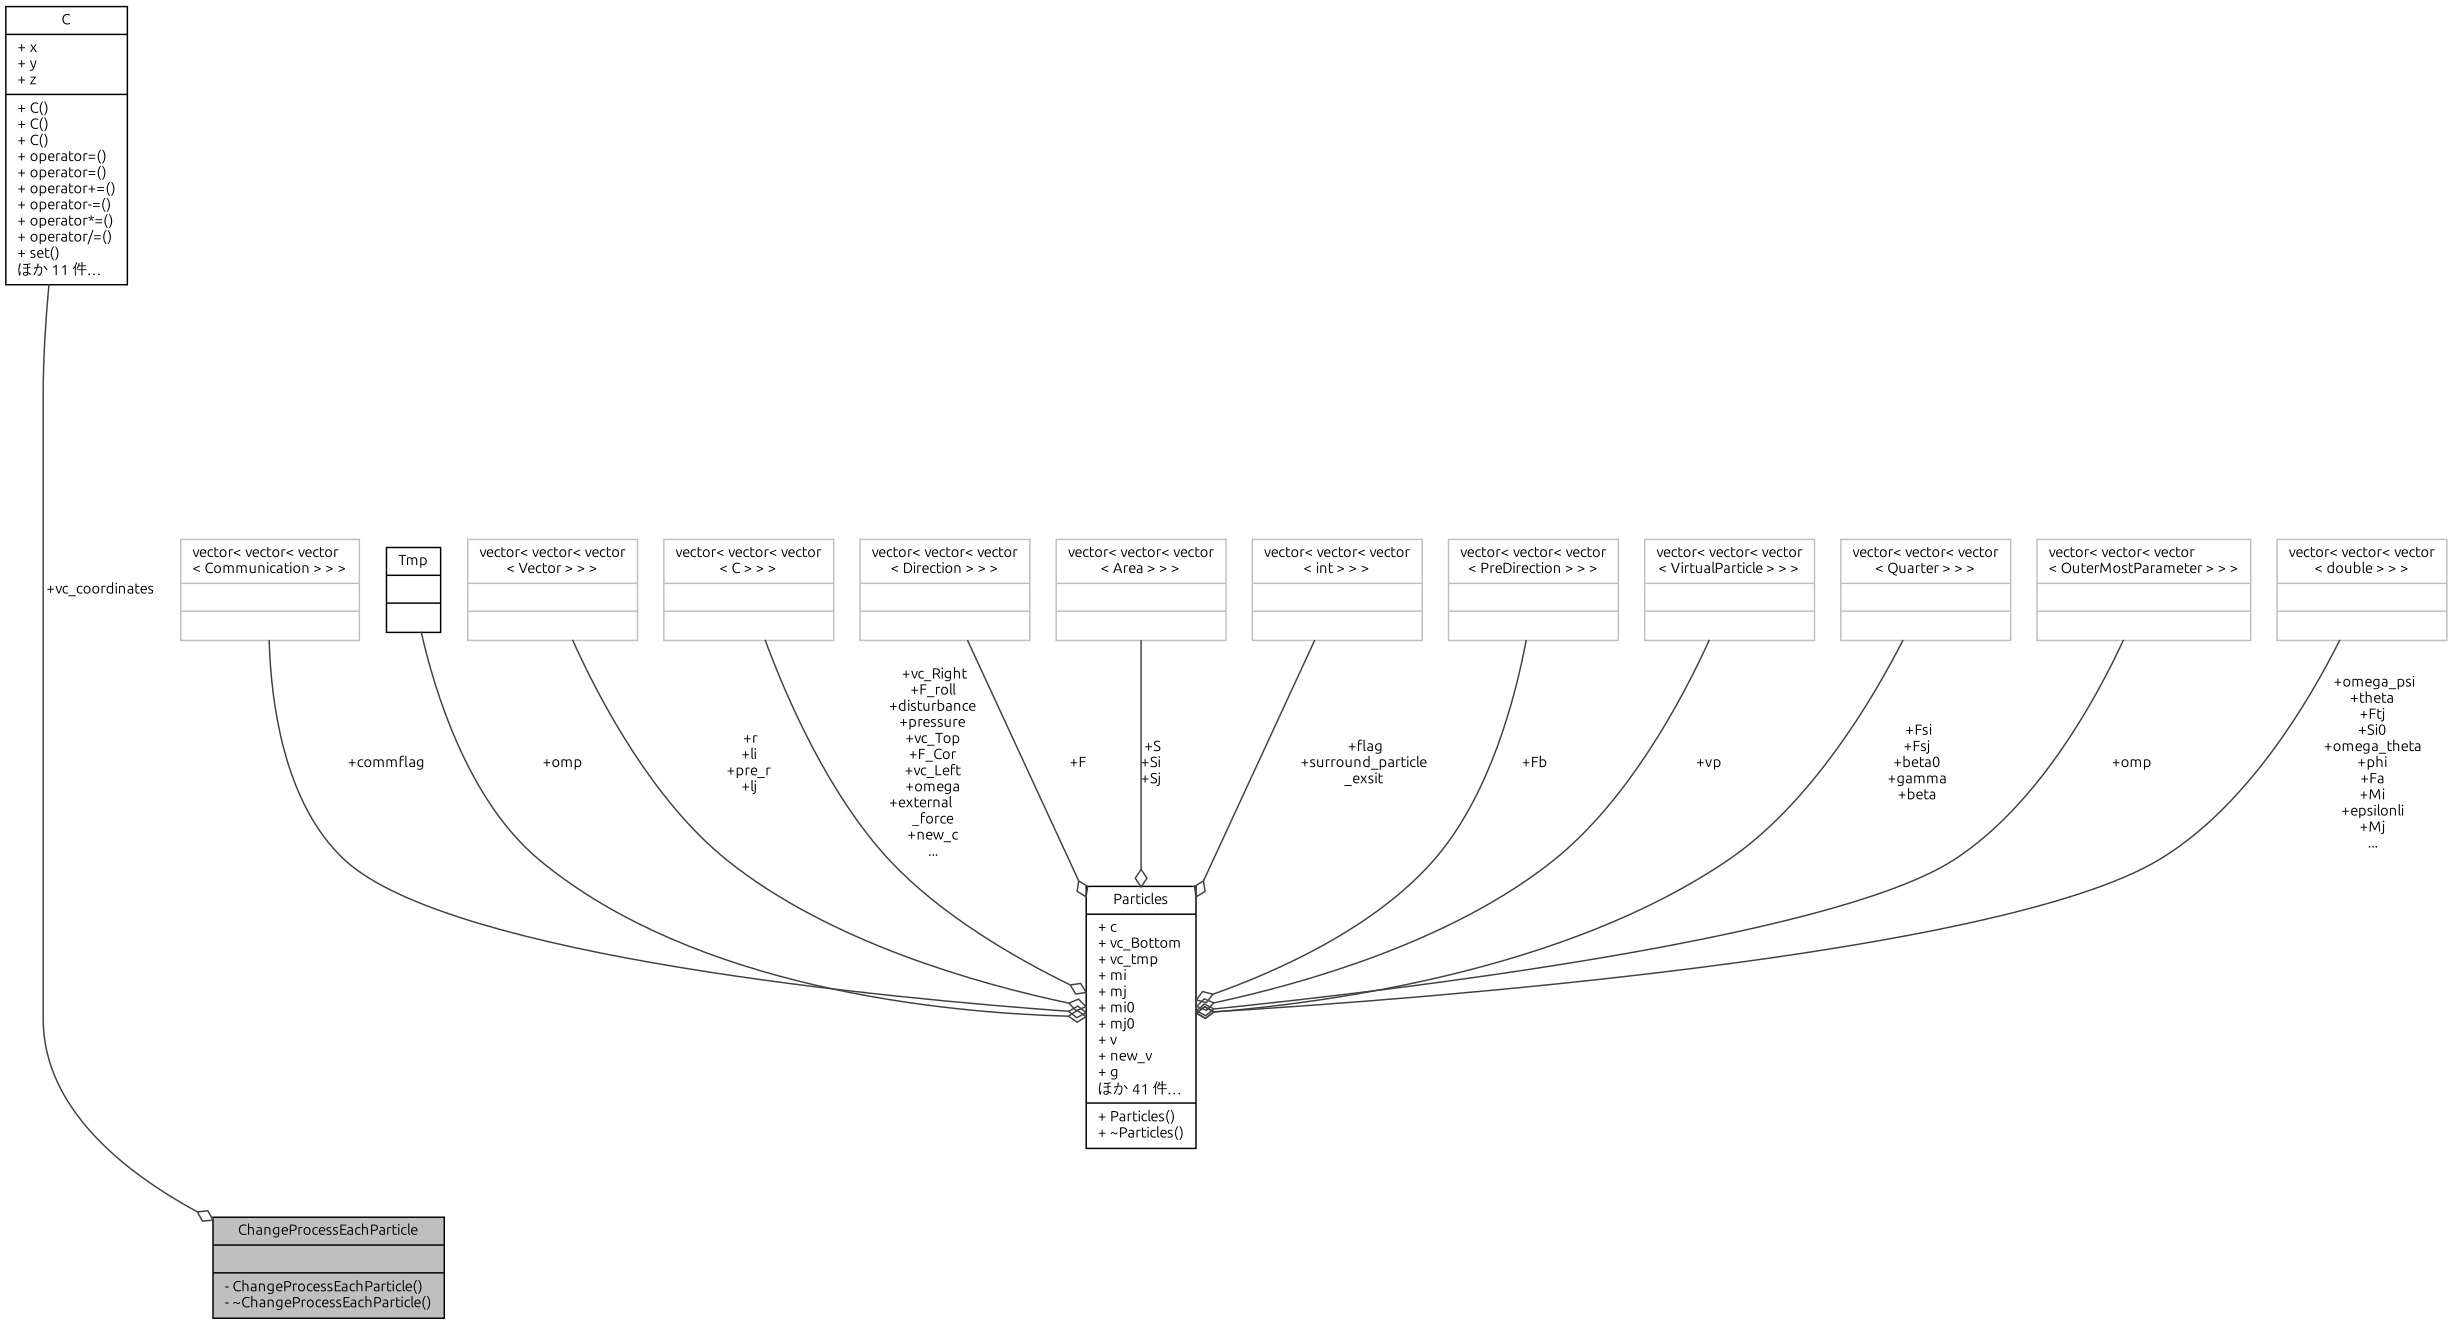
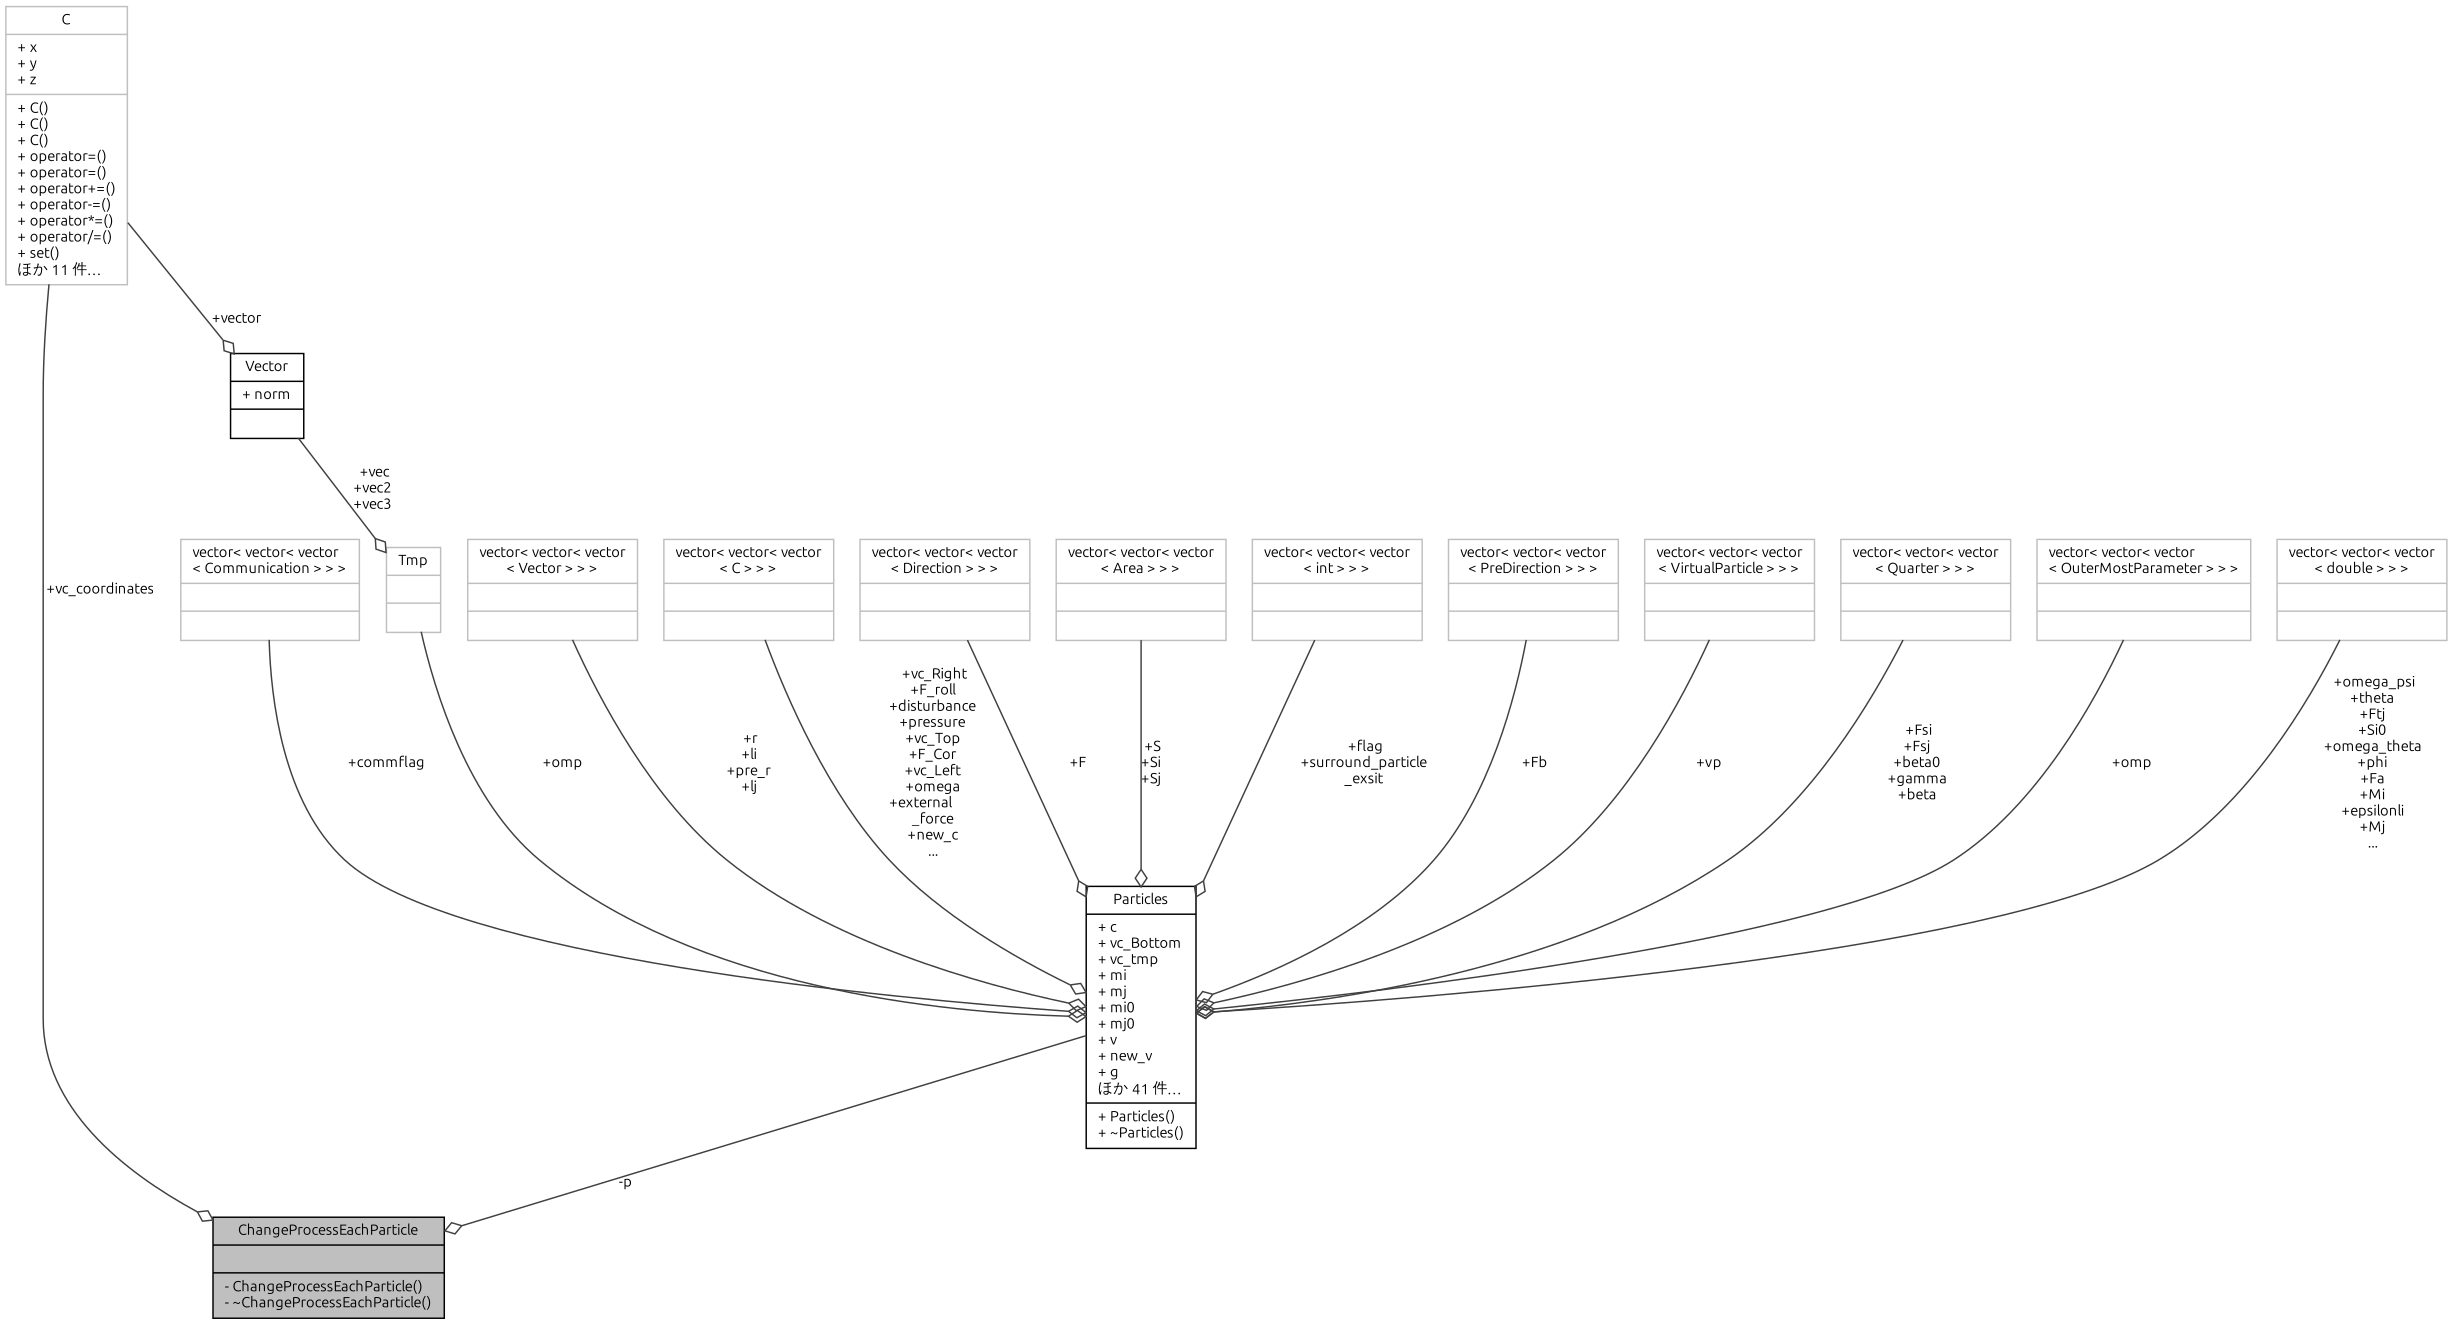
  digraph {
    fontname=Ubuntu
    node [color=grey75 fillcolor=white fontname=Ubuntu fontsize=10 shape=record style=filled]
    edge [arrowhead=odiamond color=grey25 fontname=Ubuntu fontsize=10 labelfontname=Helvetica labelfontsize=10 style=solid]
    n1 [color=black fillcolor=grey75 fontcolor=black height=0.2 label="{ChangeProcessEachParticle\n||- ChangeProcessEachParticle()\l- ~ChangeProcessEachParticle()\l}" width=0.4]
    n2 [color=black height=0.2 label="{Particles\n|+ c\l+ vc_Bottom\l+ vc_tmp\l+ mi\l+ mj\l+ mi0\l+ mj0\l+ v\l+ new_v\l+ g\lほか 41 件…\l|+ Particles()\l+ ~Particles()\l}" width=0.4]
    n3 [height=0.2 label="{vector\< vector\< vector\l\< double \> \> \>\n||}" width=0.4]
    n4 [height=0.2 label="{vector\< vector\< vector\l\< Communication \> \> \>\n||}" width=0.4]
-   n5 [color=black height=0.2 label="{Tmp\n||}" width=0.4]
-   n7 [color=black height=0.2 label="{C\n|+ x\l+ y\l+ z\l|+ C()\l+ C()\l+ C()\l+ operator=()\l+ operator=()\l+ operator+=()\l+ operator-=()\l+ operator*=()\l+ operator/=()\l+ set()\lほか 11 件…\l}" width=0.4]
+   n5 [height=0.2 label="{Tmp\n||}" width=0.4]
+   n6 [color=black height=0.2 label="{Vector\n|+ norm\l|}" width=0.4]
+   n7 [height=0.2 label="{C\n|+ x\l+ y\l+ z\l|+ C()\l+ C()\l+ C()\l+ operator=()\l+ operator=()\l+ operator+=()\l+ operator-=()\l+ operator*=()\l+ operator/=()\l+ set()\lほか 11 件…\l}" width=0.4]
    n8 [height=0.2 label="{vector\< vector\< vector\l\< Vector \> \> \>\n||}" width=0.4]
    n9 [height=0.2 label="{vector\< vector\< vector\l\< C \> \> \>\n||}" width=0.4]
    n10 [height=0.2 label="{vector\< vector\< vector\l\< Direction \> \> \>\n||}" width=0.4]
    n11 [height=0.2 label="{vector\< vector\< vector\l\< Area \> \> \>\n||}" width=0.4]
    n12 [height=0.2 label="{vector\< vector\< vector\l\< int \> \> \>\n||}" width=0.4]
    n13 [height=0.2 label="{vector\< vector\< vector\l\< PreDirection \> \> \>\n||}" width=0.4]
    n14 [height=0.2 label="{vector\< vector\< vector\l\< VirtualParticle \> \> \>\n||}" width=0.4]
    n15 [height=0.2 label="{vector\< vector\< vector\l\< Quarter \> \> \>\n||}" width=0.4]
    n16 [height=0.2 label="{vector\< vector\< vector\l\< OuterMostParameter \> \> \>\n||}" width=0.4]
+   n2 -> n1 [label=" -p"]
    n3 -> n2 [label=" +omega_psi\n+theta\n+Ftj\n+Si0\n+omega_theta\n+phi\n+Fa\n+Mi\n+epsilonli\n+Mj\n..."]
    n4 -> n2 [label=" +commflag"]
    n5 -> n2 [label=" +omp"]
+   n6 -> n5 [label=" +vec\n+vec2\n+vec3"]
    n7 -> n1 [label=" +vc_coordinates"]
+   n7 -> n6 [label=" +vector"]
    n8 -> n2 [label=" +r\n+li\n+pre_r\n+lj"]
    n9 -> n2 [label=" +vc_Right\n+F_roll\n+disturbance\n+pressure\n+vc_Top\n+F_Cor\n+vc_Left\n+omega\n+external\l_force\n+new_c\n..."]
    n10 -> n2 [label=" +F"]
    n11 -> n2 [label=" +S\n+Si\n+Sj"]
    n12 -> n2 [label=" +flag\n+surround_particle\l_exsit"]
    n13 -> n2 [label=" +Fb"]
    n14 -> n2 [label=" +vp"]
    n15 -> n2 [label=" +Fsi\n+Fsj\n+beta0\n+gamma\n+beta"]
    n16 -> n2 [label=" +omp"]
  }
